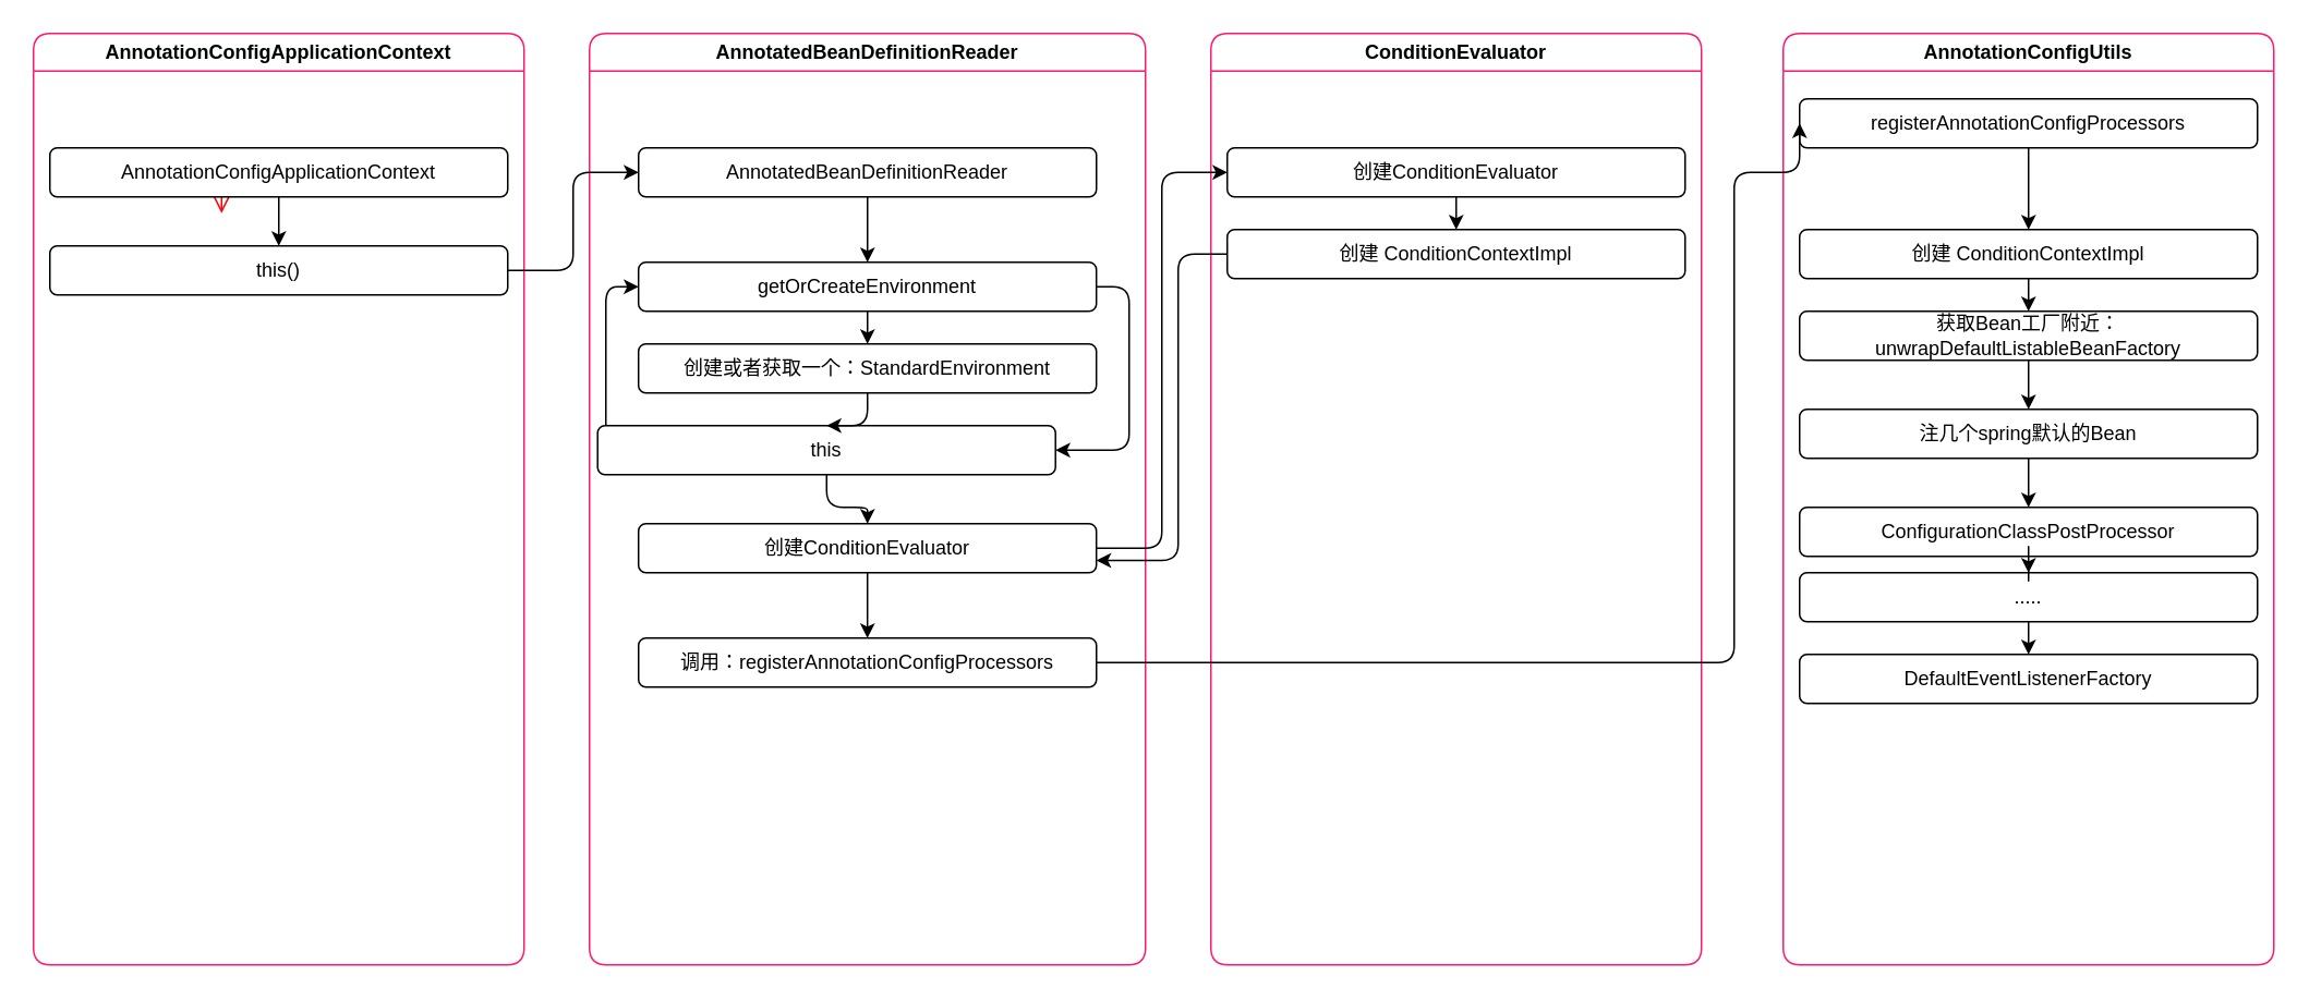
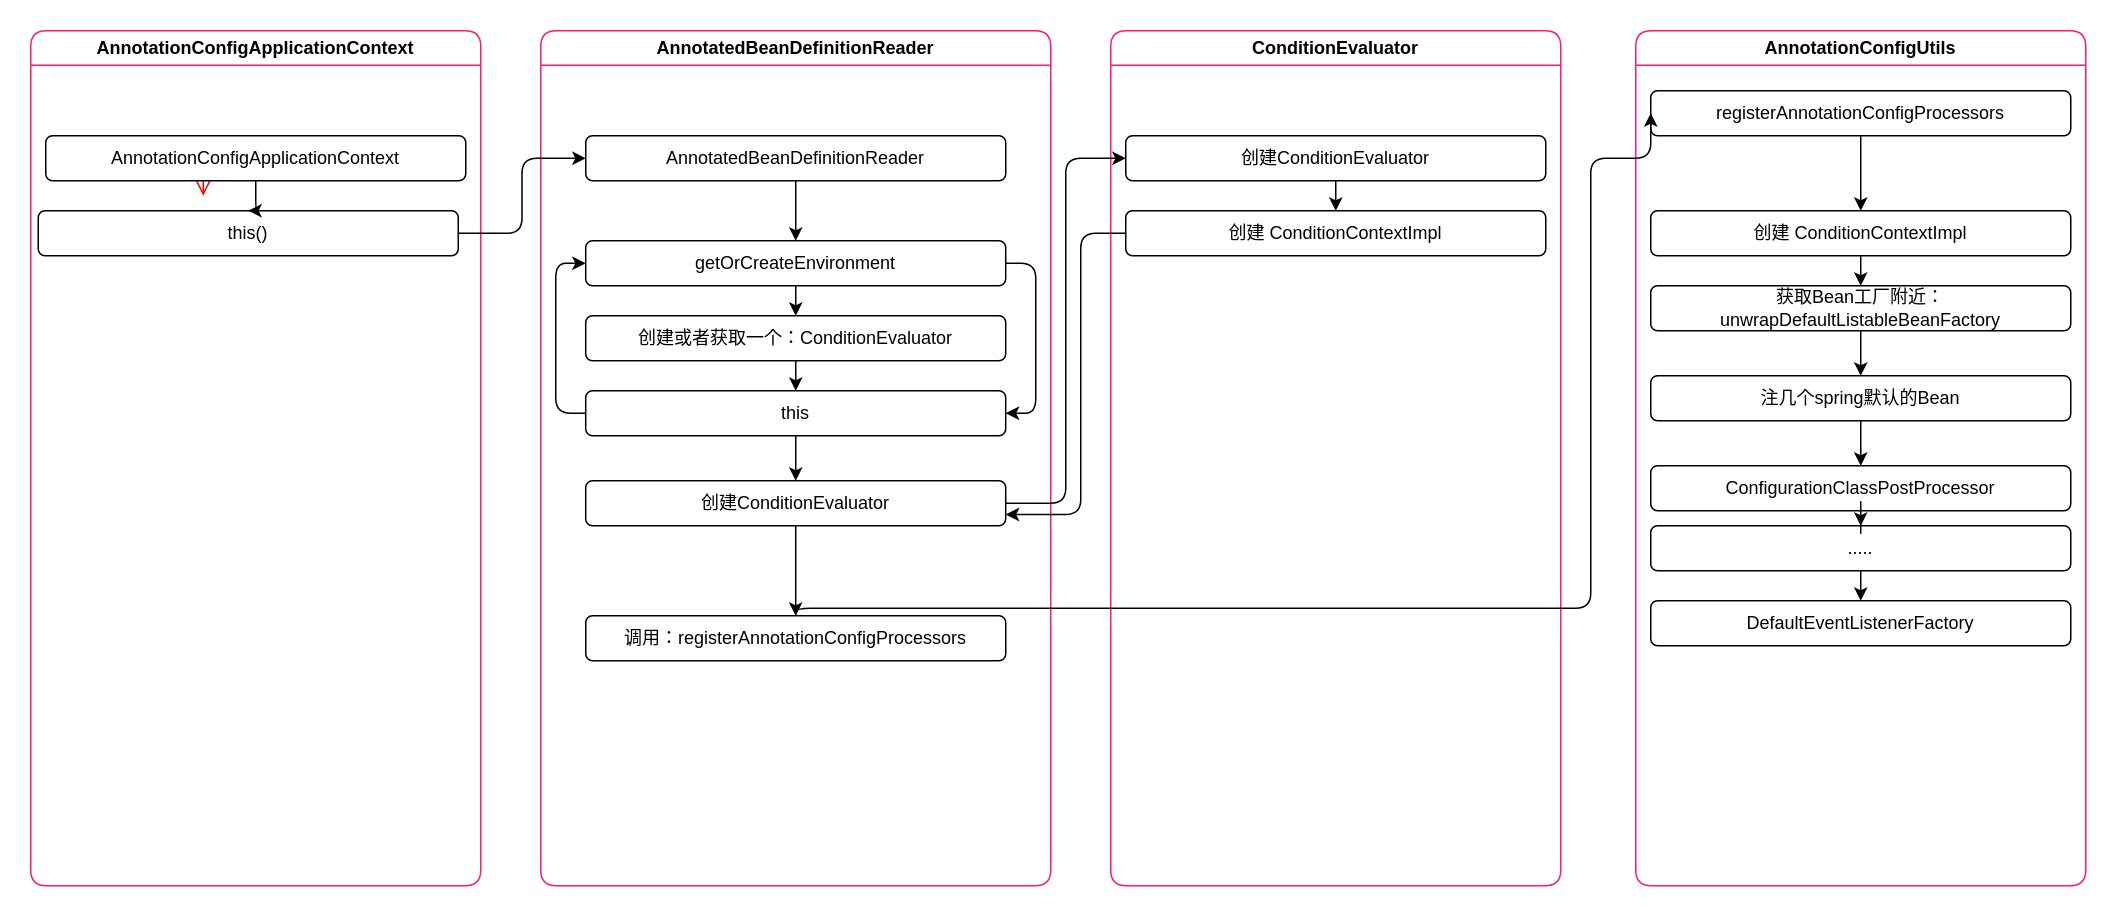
  <mxCell id="0" />
  <mxCell id="1" parent="0" />
  <mxCell id="2" value="ConditionEvaluator" style="swimlane;whiteSpace=wrap;swimlaneFillColor=#ffffff;glass=0;shadow=0;gradientColor=none;strokeColor=#FF196E;rounded=1;" vertex="1" parent="1"><mxGeometry x="740" y="20" width="300" height="570" as="geometry" /></mxCell>
  <mxCell id="3" value="创建ConditionEvaluator" style="whiteSpace=wrap;html=1;rounded=1;" vertex="1" parent="2"><mxGeometry x="10" y="70" width="280" height="30" as="geometry" /></mxCell>
  <mxCell id="4" value="创建&amp;nbsp;ConditionContextImpl" style="whiteSpace=wrap;html=1;rounded=1;" vertex="1" parent="2"><mxGeometry x="10" y="120" width="280" height="30" as="geometry" /></mxCell>
  <mxCell id="5" value="" style="edgeStyle=orthogonalEdgeStyle;orthogonalLoop=1;jettySize=auto;html=1;" edge="1" parent="2" source="3" target="4"><mxGeometry relative="1" as="geometry" /></mxCell>
  <mxCell id="6" value="AnnotatedBeanDefinitionReader" style="swimlane;whiteSpace=wrap;swimlaneFillColor=#ffffff;glass=0;shadow=0;strokeColor=#FF196E;rounded=1;" vertex="1" parent="1"><mxGeometry x="360" y="20" width="340" height="570" as="geometry" /></mxCell>
  <mxCell id="7" style="edgeStyle=orthogonalEdgeStyle;orthogonalLoop=1;jettySize=auto;html=1;" edge="1" parent="6" source="9" target="10"><mxGeometry relative="1" as="geometry" /></mxCell>
  <mxCell id="8" style="edgeStyle=orthogonalEdgeStyle;orthogonalLoop=1;jettySize=auto;html=1;entryX=1;entryY=0.5;entryDx=0;entryDy=0;" edge="1" parent="6" source="9" target="12"><mxGeometry relative="1" as="geometry"><Array as="points"><mxPoint x="329.97" y="155" /><mxPoint x="329.97" y="255" /></Array></mxGeometry></mxCell>
  <mxCell id="9" value="getOrCreateEnvironment" style="whiteSpace=wrap;html=1;rounded=1;" vertex="1" parent="6"><mxGeometry x="29.97" y="140" width="280" height="30" as="geometry" /></mxCell>
- <mxCell id="10" value="创建或者获取一个：StandardEnvironment" style="whiteSpace=wrap;html=1;rounded=1;" vertex="1" parent="6"><mxGeometry x="29.97" y="190" width="280" height="30" as="geometry" /></mxCell>
+ <mxCell id="10" value="创建或者获取一个：ConditionEvaluator" style="whiteSpace=wrap;html=1;rounded=1;" vertex="1" parent="6"><mxGeometry x="29.97" y="190" width="280" height="30" as="geometry" /></mxCell>
  <mxCell id="11" style="edgeStyle=orthogonalEdgeStyle;orthogonalLoop=1;jettySize=auto;html=1;entryX=0;entryY=0.5;entryDx=0;entryDy=0;" edge="1" parent="6" source="12" target="9"><mxGeometry relative="1" as="geometry"><Array as="points"><mxPoint x="9.97" y="255" /><mxPoint x="9.97" y="155" /></Array></mxGeometry></mxCell>
- <mxCell id="12" value="this" style="whiteSpace=wrap;html=1;rounded=1;" vertex="1" parent="6"><mxGeometry x="4.97" y="240" width="280" height="30" as="geometry" /></mxCell>
+ <mxCell id="12" value="this" style="whiteSpace=wrap;html=1;rounded=1;" vertex="1" parent="6"><mxGeometry x="29.97" y="240" width="280" height="30" as="geometry" /></mxCell>
  <mxCell id="13" value="" style="edgeStyle=orthogonalEdgeStyle;orthogonalLoop=1;jettySize=auto;html=1;" edge="1" parent="6" source="10" target="12"><mxGeometry relative="1" as="geometry" /></mxCell>
  <mxCell id="14" value="创建ConditionEvaluator" style="whiteSpace=wrap;html=1;rounded=1;" vertex="1" parent="6"><mxGeometry x="29.97" y="300" width="280" height="30" as="geometry" /></mxCell>
  <mxCell id="15" value="" style="edgeStyle=orthogonalEdgeStyle;orthogonalLoop=1;jettySize=auto;html=1;" edge="1" parent="6" source="12" target="14"><mxGeometry relative="1" as="geometry" /></mxCell>
- <mxCell id="16" value="调用：registerAnnotationConfigProcessors" style="whiteSpace=wrap;html=1;rounded=1;" vertex="1" parent="6"><mxGeometry x="30" y="370" width="280" height="30" as="geometry" /></mxCell>
+ <mxCell id="16" value="调用：registerAnnotationConfigProcessors" style="whiteSpace=wrap;html=1;rounded=1;" vertex="1" parent="6"><mxGeometry x="30" y="390" width="280" height="30" as="geometry" /></mxCell>
  <mxCell id="17" value="" style="edgeStyle=orthogonalEdgeStyle;orthogonalLoop=1;jettySize=auto;html=1;" edge="1" parent="6" source="14" target="16"><mxGeometry relative="1" as="geometry" /></mxCell>
  <mxCell id="18" value="AnnotationConfigApplicationContext" style="swimlane;whiteSpace=wrap;swimlaneFillColor=#ffffff;glass=0;shadow=0;strokeColor=#FF196E;rounded=1;" vertex="1" parent="1"><mxGeometry x="20" y="20" width="300" height="570" as="geometry" /></mxCell>
  <mxCell id="19" value="" style="edgeStyle=elbowEdgeStyle;elbow=horizontal;verticalAlign=bottom;endArrow=open;endSize=8;strokeColor=#FF0000;endFill=1;" edge="1" parent="18"><mxGeometry x="100" y="40" as="geometry"><mxPoint x="115" y="110" as="targetPoint" /><mxPoint x="115" y="70" as="sourcePoint" /></mxGeometry></mxCell>
- <mxCell id="20" value="this()" style="whiteSpace=wrap;html=1;rounded=1;" vertex="1" parent="18"><mxGeometry x="10" y="130" width="280" height="30" as="geometry" /></mxCell>
+ <mxCell id="20" value="this()" style="whiteSpace=wrap;html=1;rounded=1;" vertex="1" parent="18"><mxGeometry x="5" y="120" width="280" height="30" as="geometry" /></mxCell>
  <mxCell id="21" value="" style="edgeStyle=orthogonalEdgeStyle;orthogonalLoop=1;jettySize=auto;html=1;" edge="1" parent="1" source="22" target="20"><mxGeometry relative="1" as="geometry" /></mxCell>
  <mxCell id="22" value="AnnotationConfigApplicationContext" style="whiteSpace=wrap;html=1;rounded=1;" vertex="1" parent="1"><mxGeometry x="30" y="90" width="280" height="30" as="geometry" /></mxCell>
  <mxCell id="23" value="" style="edgeStyle=orthogonalEdgeStyle;orthogonalLoop=1;jettySize=auto;html=1;entryX=0;entryY=0.5;entryDx=0;entryDy=0;" edge="1" parent="1" source="20" target="25"><mxGeometry relative="1" as="geometry" /></mxCell>
  <mxCell id="24" value="" style="edgeStyle=orthogonalEdgeStyle;orthogonalLoop=1;jettySize=auto;html=1;" edge="1" parent="1" source="25" target="9"><mxGeometry relative="1" as="geometry"><mxPoint x="530" y="160" as="targetPoint" /></mxGeometry></mxCell>
  <mxCell id="25" value="AnnotatedBeanDefinitionReader" style="whiteSpace=wrap;html=1;rounded=1;" vertex="1" parent="1"><mxGeometry x="390" y="90" width="280" height="30" as="geometry" /></mxCell>
  <mxCell id="26" value="" style="edgeStyle=orthogonalEdgeStyle;orthogonalLoop=1;jettySize=auto;html=1;entryX=0;entryY=0.5;entryDx=0;entryDy=0;" edge="1" parent="1" source="14" target="3"><mxGeometry relative="1" as="geometry" /></mxCell>
  <mxCell id="27" style="edgeStyle=orthogonalEdgeStyle;orthogonalLoop=1;jettySize=auto;html=1;entryX=1;entryY=0.75;entryDx=0;entryDy=0;" edge="1" parent="1" source="4" target="14"><mxGeometry relative="1" as="geometry"><Array as="points"><mxPoint x="720" y="155" /><mxPoint x="720" y="343" /></Array></mxGeometry></mxCell>
  <mxCell id="28" value="AnnotationConfigUtils" style="swimlane;whiteSpace=wrap;swimlaneFillColor=#ffffff;glass=0;shadow=0;gradientColor=none;strokeColor=#FF196E;rounded=1;" vertex="1" parent="1"><mxGeometry x="1090" y="20" width="300" height="570" as="geometry" /></mxCell>
  <mxCell id="29" value="registerAnnotationConfigProcessors" style="whiteSpace=wrap;html=1;rounded=1;" vertex="1" parent="28"><mxGeometry x="10" y="40" width="280" height="30" as="geometry" /></mxCell>
  <mxCell id="30" value="创建&amp;nbsp;ConditionContextImpl" style="whiteSpace=wrap;html=1;rounded=1;" vertex="1" parent="28"><mxGeometry x="10" y="120" width="280" height="30" as="geometry" /></mxCell>
  <mxCell id="31" value="" style="edgeStyle=orthogonalEdgeStyle;orthogonalLoop=1;jettySize=auto;html=1;" edge="1" parent="28" source="29" target="30"><mxGeometry relative="1" as="geometry" /></mxCell>
  <mxCell id="32" value="获取Bean工厂附近：unwrapDefaultListableBeanFactory" style="whiteSpace=wrap;html=1;rounded=1;" vertex="1" parent="28"><mxGeometry x="10" y="170" width="280" height="30" as="geometry" /></mxCell>
  <mxCell id="33" value="" style="edgeStyle=orthogonalEdgeStyle;orthogonalLoop=1;jettySize=auto;html=1;" edge="1" parent="28" source="30" target="32"><mxGeometry relative="1" as="geometry" /></mxCell>
  <mxCell id="34" value="注几个spring默认的Bean" style="whiteSpace=wrap;html=1;rounded=1;" vertex="1" parent="28"><mxGeometry x="10" y="230" width="280" height="30" as="geometry" /></mxCell>
  <mxCell id="35" value="" style="edgeStyle=orthogonalEdgeStyle;orthogonalLoop=1;jettySize=auto;html=1;" edge="1" parent="28" source="32" target="34"><mxGeometry relative="1" as="geometry" /></mxCell>
  <mxCell id="36" value="ConfigurationClassPostProcessor" style="whiteSpace=wrap;html=1;rounded=1;" vertex="1" parent="28"><mxGeometry x="10" y="290" width="280" height="30" as="geometry" /></mxCell>
  <mxCell id="37" value="" style="edgeStyle=orthogonalEdgeStyle;orthogonalLoop=1;jettySize=auto;html=1;" edge="1" parent="28" source="34" target="36"><mxGeometry relative="1" as="geometry" /></mxCell>
  <mxCell id="38" value="....." style="whiteSpace=wrap;html=1;rounded=1;" vertex="1" parent="28"><mxGeometry x="10" y="330" width="280" height="30" as="geometry" /></mxCell>
  <mxCell id="39" value="" style="edgeStyle=orthogonalEdgeStyle;orthogonalLoop=1;jettySize=auto;html=1;" edge="1" parent="28" source="36" target="38"><mxGeometry relative="1" as="geometry" /></mxCell>
  <mxCell id="40" value="DefaultEventListenerFactory" style="whiteSpace=wrap;html=1;rounded=1;" vertex="1" parent="28"><mxGeometry x="10" y="380" width="280" height="30" as="geometry" /></mxCell>
  <mxCell id="41" value="" style="edgeStyle=orthogonalEdgeStyle;orthogonalLoop=1;jettySize=auto;html=1;" edge="1" parent="28" source="38" target="40"><mxGeometry relative="1" as="geometry" /></mxCell>
  <mxCell id="42" style="edgeStyle=orthogonalEdgeStyle;orthogonalLoop=1;jettySize=auto;html=1;entryX=0;entryY=0.5;entryDx=0;entryDy=0;" edge="1" parent="1" source="16" target="29"><mxGeometry relative="1" as="geometry"><Array as="points"><mxPoint x="1060" y="405" /><mxPoint x="1060" y="105" /></Array></mxGeometry></mxCell>
